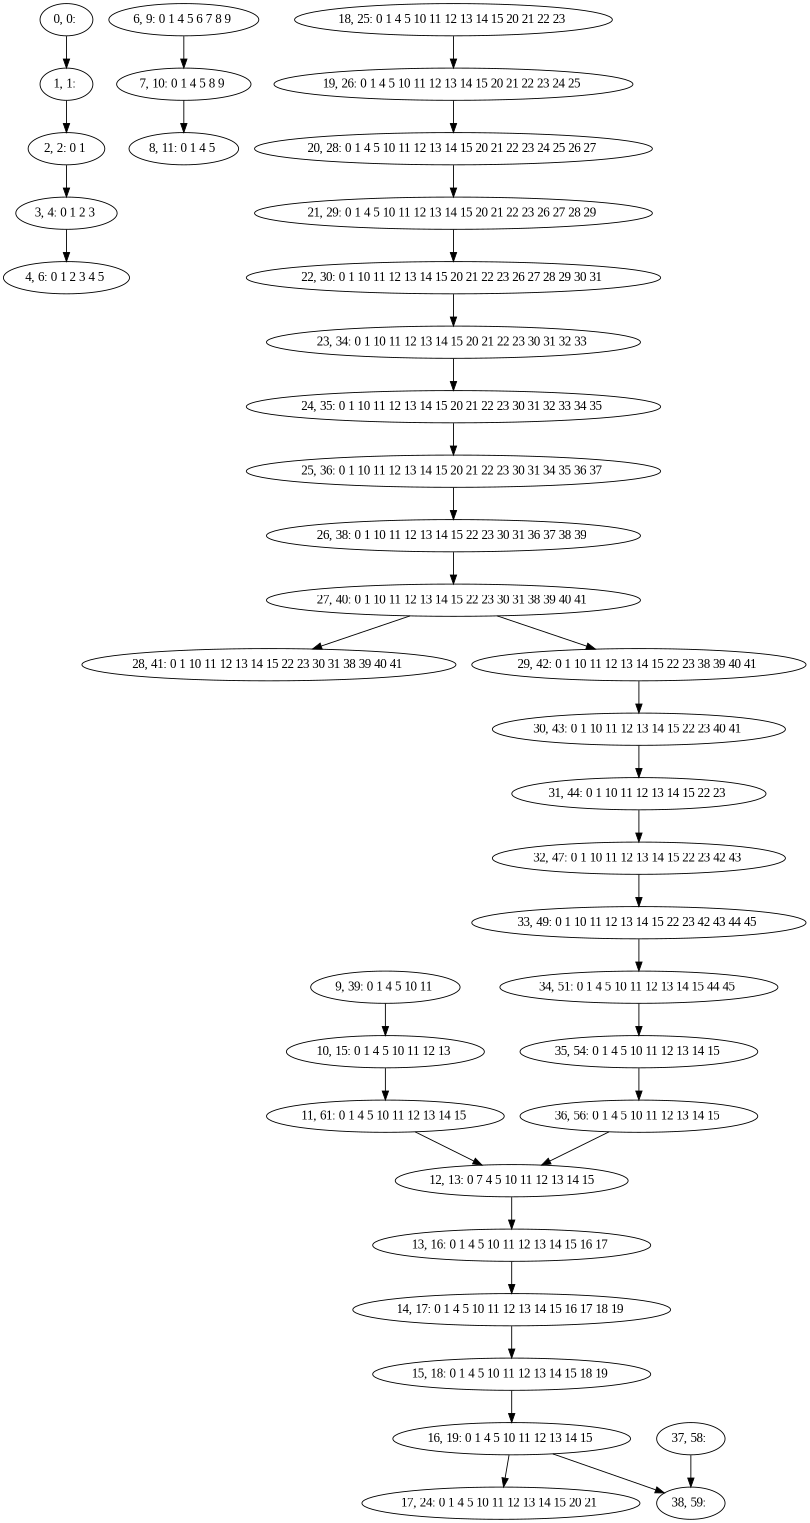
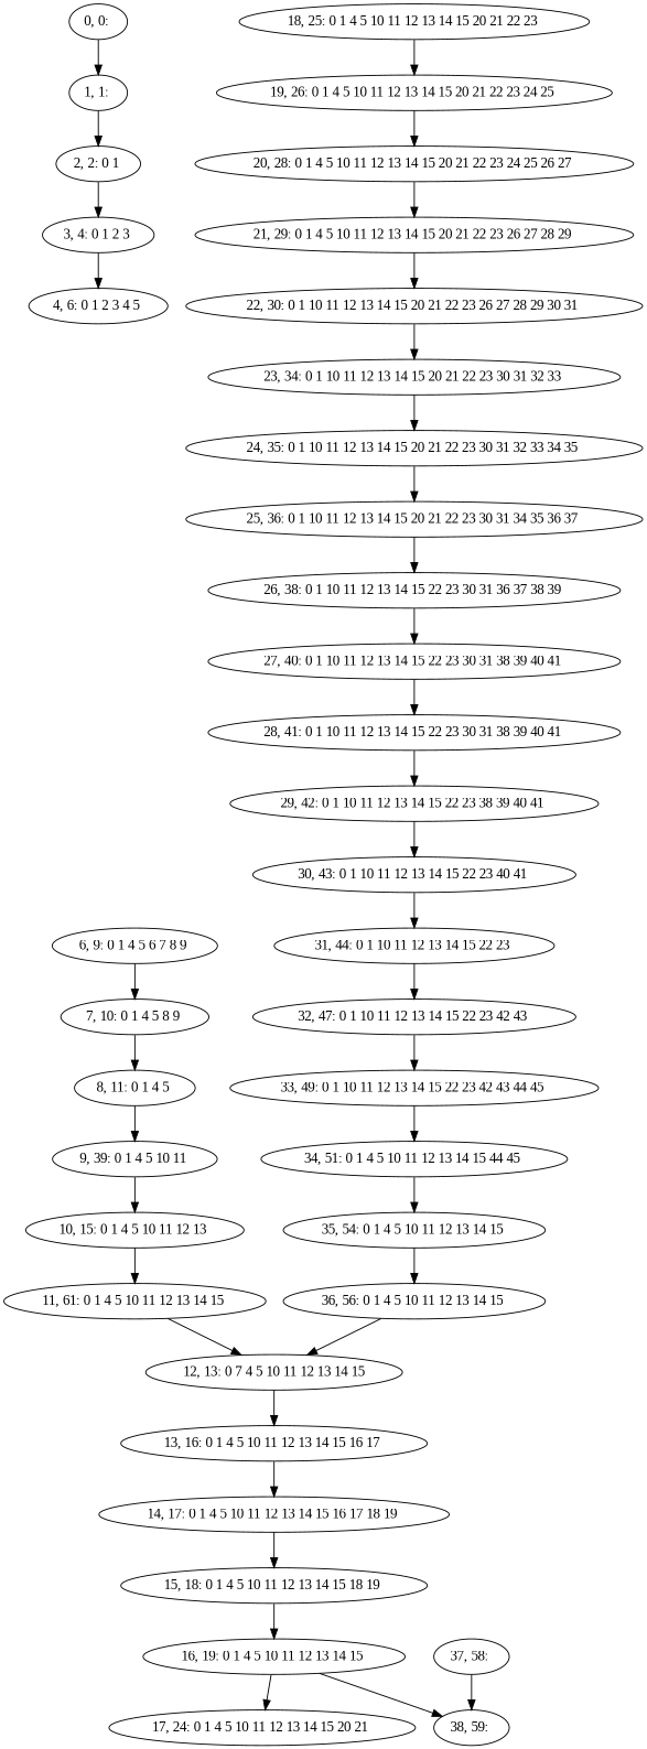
  digraph {
    fontname="Liberation Serif"
    node [fontname="Liberation Serif"]
    edge [fontname="Liberation Serif"]
    n1 [label="0, 0: "]
    n2 [label="1, 1: "]
    n3 [label="2, 2: 0 1 "]
    n4 [label="3, 4: 0 1 2 3 "]
    n5 [label="4, 6: 0 1 2 3 4 5 "]
    n6 [label="6, 9: 0 1 4 5 6 7 8 9 "]
    n7 [label="7, 10: 0 1 4 5 8 9 "]
    n8 [label="8, 11: 0 1 4 5 "]
    n9 [label="9, 39: 0 1 4 5 10 11 "]
    n10 [label="10, 15: 0 1 4 5 10 11 12 13 "]
    n11 [label="11, 61: 0 1 4 5 10 11 12 13 14 15 "]
    n12 [label="12, 13: 0 7 4 5 10 11 12 13 14 15"]
    n13 [label="13, 16: 0 1 4 5 10 11 12 13 14 15 16 17 "]
    n14 [label="14, 17: 0 1 4 5 10 11 12 13 14 15 16 17 18 19 "]
    n15 [label="15, 18: 0 1 4 5 10 11 12 13 14 15 18 19 "]
    n16 [label="16, 19: 0 1 4 5 10 11 12 13 14 15 "]
    n17 [label="17, 24: 0 1 4 5 10 11 12 13 14 15 20 21 "]
    n18 [label="38, 59: "]
    n19 [label="37, 58: "]
    n20 [label="18, 25: 0 1 4 5 10 11 12 13 14 15 20 21 22 23 "]
    n21 [label="19, 26: 0 1 4 5 10 11 12 13 14 15 20 21 22 23 24 25 "]
    n22 [label="20, 28: 0 1 4 5 10 11 12 13 14 15 20 21 22 23 24 25 26 27 "]
    n23 [label="21, 29: 0 1 4 5 10 11 12 13 14 15 20 21 22 23 26 27 28 29 "]
    n24 [label="22, 30: 0 1 10 11 12 13 14 15 20 21 22 23 26 27 28 29 30 31 "]
    n25 [label="23, 34: 0 1 10 11 12 13 14 15 20 21 22 23 30 31 32 33 "]
    n26 [label="24, 35: 0 1 10 11 12 13 14 15 20 21 22 23 30 31 32 33 34 35 "]
    n27 [label="25, 36: 0 1 10 11 12 13 14 15 20 21 22 23 30 31 34 35 36 37 "]
    n28 [label="26, 38: 0 1 10 11 12 13 14 15 22 23 30 31 36 37 38 39 "]
    n29 [label="27, 40: 0 1 10 11 12 13 14 15 22 23 30 31 38 39 40 41 "]
    n30 [label="28, 41: 0 1 10 11 12 13 14 15 22 23 30 31 38 39 40 41 "]
    n31 [label="29, 42: 0 1 10 11 12 13 14 15 22 23 38 39 40 41 "]
    n32 [label="30, 43: 0 1 10 11 12 13 14 15 22 23 40 41 "]
    n33 [label="31, 44: 0 1 10 11 12 13 14 15 22 23 "]
    n34 [label="32, 47: 0 1 10 11 12 13 14 15 22 23 42 43 "]
    n35 [label="33, 49: 0 1 10 11 12 13 14 15 22 23 42 43 44 45 "]
    n36 [label="34, 51: 0 1 4 5 10 11 12 13 14 15 44 45 "]
    n37 [label="35, 54: 0 1 4 5 10 11 12 13 14 15 "]
    n38 [label="36, 56: 0 1 4 5 10 11 12 13 14 15 "]
    n1 -> n2
    n2 -> n3
    n3 -> n4
    n4 -> n5
    n6 -> n7
    n7 -> n8
+   n8 -> n9
    n9 -> n10
    n10 -> n11
    n11 -> n12
    n12 -> n13
    n13 -> n14
    n14 -> n15
    n15 -> n16
    n16 -> n17
    n16 -> n18
    n19 -> n18
    n20 -> n21
    n21 -> n22
    n22 -> n23
    n23 -> n24
    n24 -> n25
    n25 -> n26
    n26 -> n27
    n27 -> n28
    n28 -> n29
    n29 -> n30
-   n29 -> n31
+   n30 -> n31
    n31 -> n32
    n32 -> n33
    n33 -> n34
    n34 -> n35
    n35 -> n36
    n36 -> n37
    n37 -> n38
    n38 -> n12
  }
